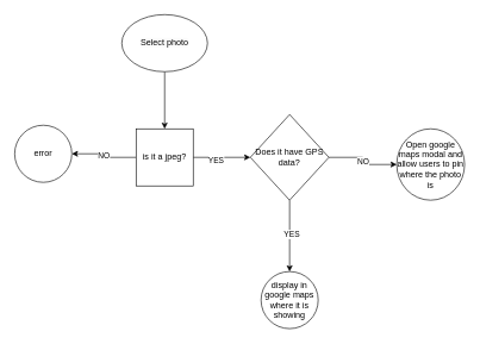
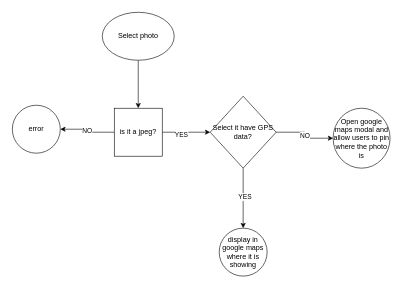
  <mxCell id="0" />
  <mxCell id="1" parent="0" />
  <mxCell id="2" value="" style="edgeStyle=orthogonalEdgeStyle;rounded=0;orthogonalLoop=1;jettySize=auto;html=1;" parent="1" source="3" target="7" edge="1"><mxGeometry relative="1" as="geometry" /></mxCell>
  <mxCell id="3" value="&lt;meta charset=&quot;utf-8&quot;&gt;&lt;span style=&quot;color: rgb(0, 0, 0); font-family: Helvetica; font-size: 12px; font-style: normal; font-variant-ligatures: normal; font-variant-caps: normal; font-weight: 400; letter-spacing: normal; orphans: 2; text-align: center; text-indent: 0px; text-transform: none; widows: 2; word-spacing: 0px; -webkit-text-stroke-width: 0px; background-color: rgb(251, 251, 251); text-decoration-thickness: initial; text-decoration-style: initial; text-decoration-color: initial; float: none; display: inline !important;&quot;&gt;Select photo&lt;/span&gt;" style="ellipse;whiteSpace=wrap;html=1;" parent="1" vertex="1"><mxGeometry x="170" y="20" width="120" height="80" as="geometry" /></mxCell>
  <mxCell id="4" value="NO" style="edgeStyle=orthogonalEdgeStyle;rounded=0;orthogonalLoop=1;jettySize=auto;html=1;" parent="1" source="7" target="8" edge="1"><mxGeometry relative="1" as="geometry" /></mxCell>
  <mxCell id="5" value="" style="edgeStyle=orthogonalEdgeStyle;rounded=0;orthogonalLoop=1;jettySize=auto;html=1;" parent="1" source="7" edge="1"><mxGeometry relative="1" as="geometry"><mxPoint x="350" y="220" as="targetPoint" /></mxGeometry></mxCell>
  <mxCell id="6" value="YES" style="edgeLabel;html=1;align=center;verticalAlign=middle;resizable=0;points=[];" parent="5" vertex="1" connectable="0"><mxGeometry x="-0.221" y="-3" relative="1" as="geometry"><mxPoint as="offset" /></mxGeometry></mxCell>
  <mxCell id="7" value="is it a jpeg?" style="whiteSpace=wrap;html=1;rounded=0;" parent="1" vertex="1"><mxGeometry x="190" y="180" width="80" height="80" as="geometry" /></mxCell>
  <mxCell id="8" value="error" style="ellipse;whiteSpace=wrap;html=1;" parent="1" vertex="1"><mxGeometry x="20" y="175" width="80" height="80" as="geometry" /></mxCell>
  <mxCell id="9" value="" style="edgeStyle=orthogonalEdgeStyle;rounded=0;orthogonalLoop=1;jettySize=auto;html=1;" parent="1" source="12" target="13" edge="1"><mxGeometry relative="1" as="geometry" /></mxCell>
  <mxCell id="10" value="YES" style="edgeLabel;html=1;align=center;verticalAlign=middle;resizable=0;points=[];" parent="9" vertex="1" connectable="0"><mxGeometry x="-0.065" y="2" relative="1" as="geometry"><mxPoint as="offset" /></mxGeometry></mxCell>
  <mxCell id="11" value="NO" style="edgeStyle=orthogonalEdgeStyle;rounded=0;orthogonalLoop=1;jettySize=auto;html=1;" parent="1" source="12" target="14" edge="1"><mxGeometry relative="1" as="geometry" /></mxCell>
- <mxCell id="12" value="Does it have GPS data?" style="rhombus;whiteSpace=wrap;html=1;" parent="1" vertex="1"><mxGeometry x="350" y="160" width="110" height="120" as="geometry" /></mxCell>
+ <mxCell id="12" value="Select it have GPS data?" style="rhombus;whiteSpace=wrap;html=1;" parent="1" vertex="1"><mxGeometry x="350" y="160" width="110" height="120" as="geometry" /></mxCell>
  <mxCell id="13" value="display in google maps where it is showing" style="ellipse;whiteSpace=wrap;html=1;" parent="1" vertex="1"><mxGeometry x="365" y="380" width="80" height="80" as="geometry" /></mxCell>
  <mxCell id="14" value="Open google maps modal and allow users to pin where the photo is" style="ellipse;whiteSpace=wrap;html=1;" parent="1" vertex="1"><mxGeometry x="555" y="180" width="95" height="100" as="geometry" /></mxCell>
